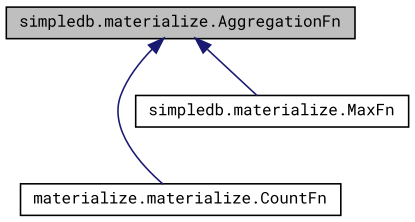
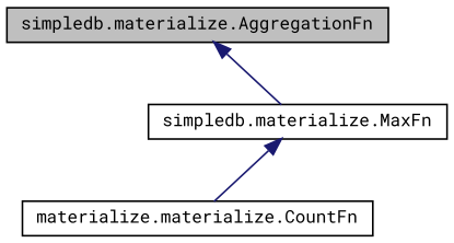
  digraph {
    fontname="Roboto Mono"
    node [color=black fillcolor=white fontname="Roboto Mono" fontsize=10 shape=record style=filled]
    edge [color=midnightblue dir=back fontname="Roboto Mono" fontsize=10 labelfontname=Helvetica labelfontsize=10 style=solid]
    n1 [fillcolor=grey75 fontcolor=black height=0.2 label="simpledb.materialize.AggregationFn" width=0.4]
    n2 [height=0.2 label="materialize.materialize.CountFn" width=0.4]
    n3 [height=0.2 label="simpledb.materialize.MaxFn" width=0.4]
-   n1 -> n2
+   n3 -> n2
    n1 -> n3
  }
